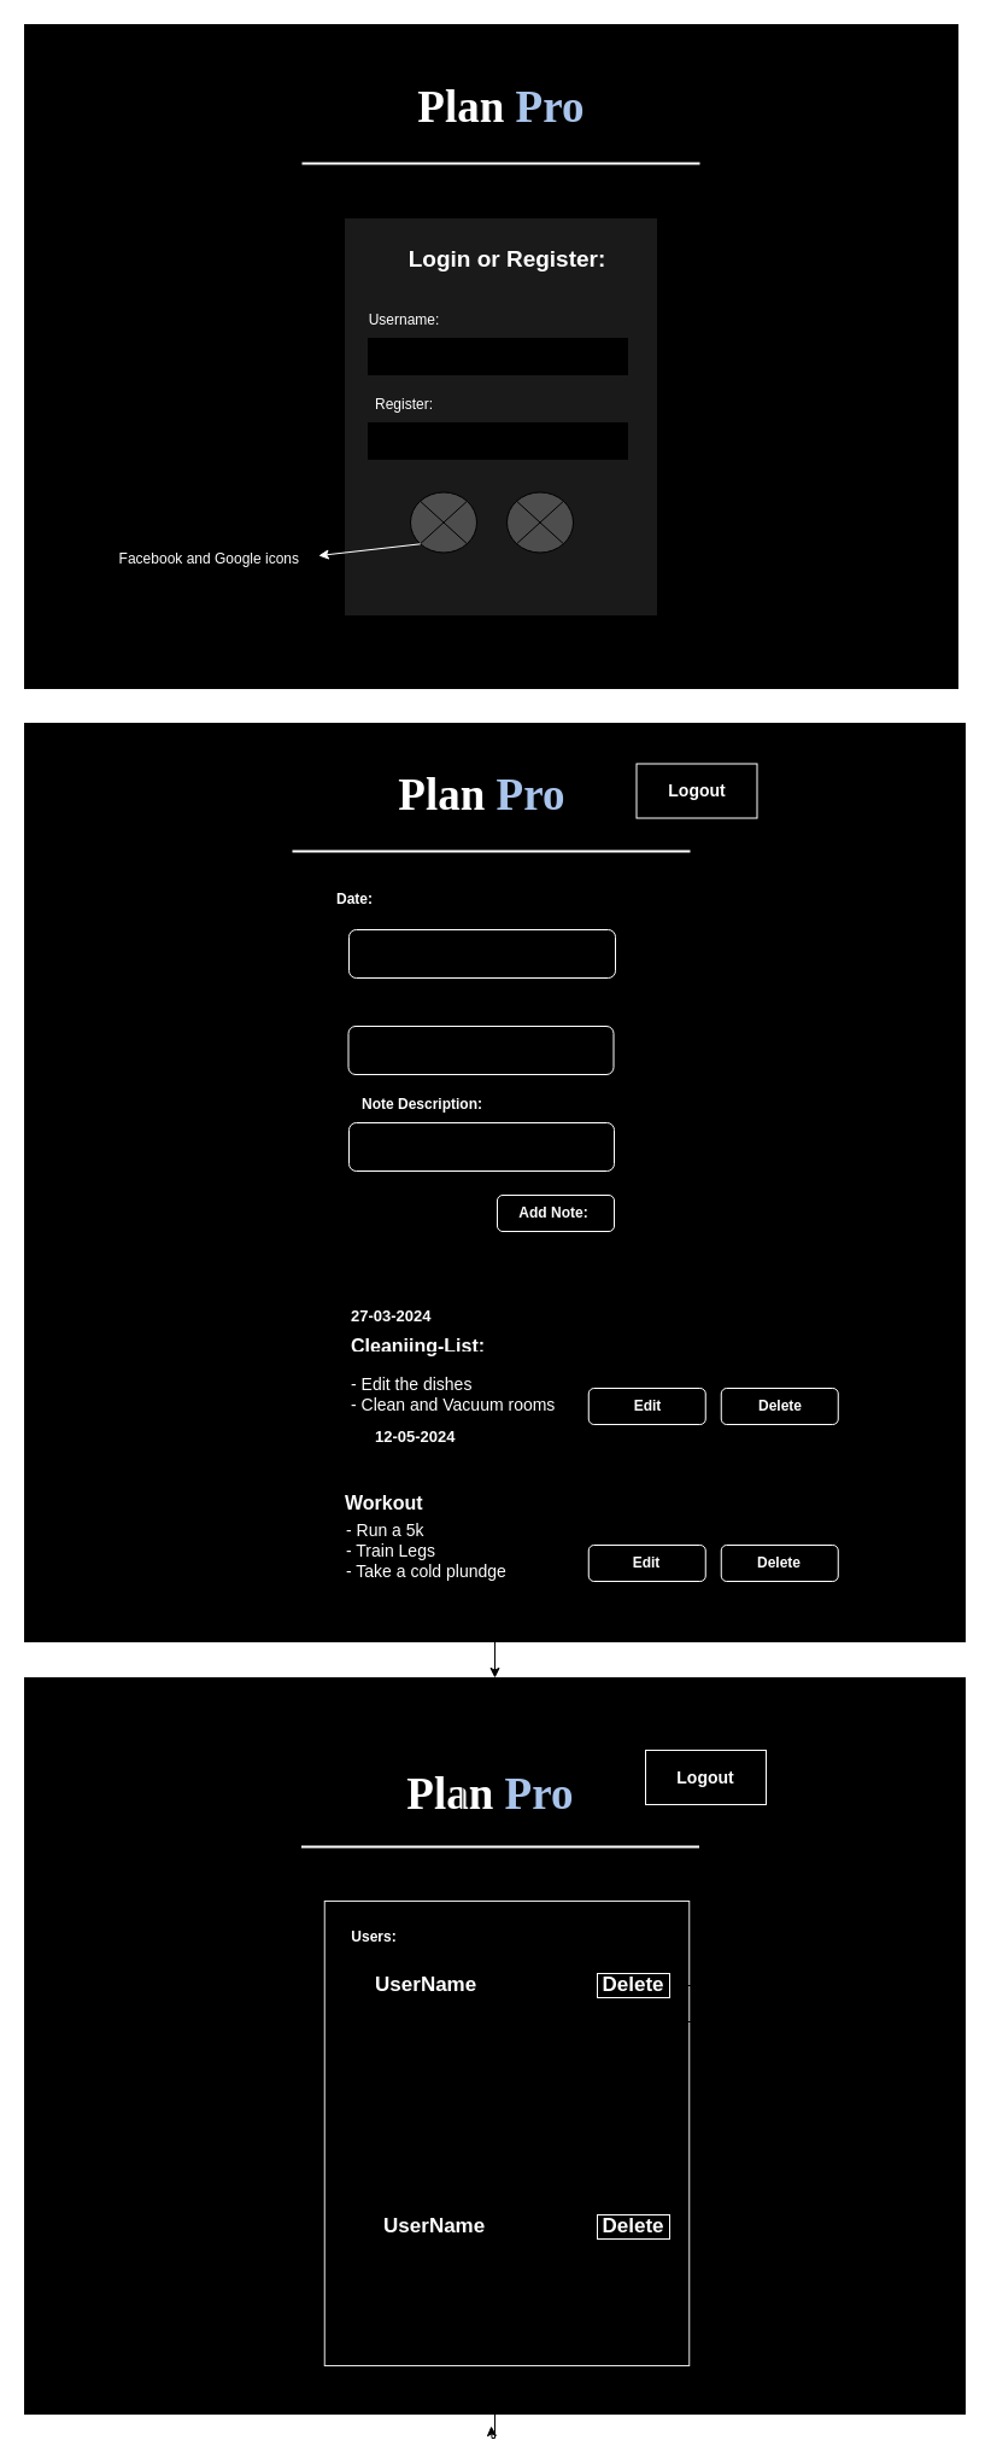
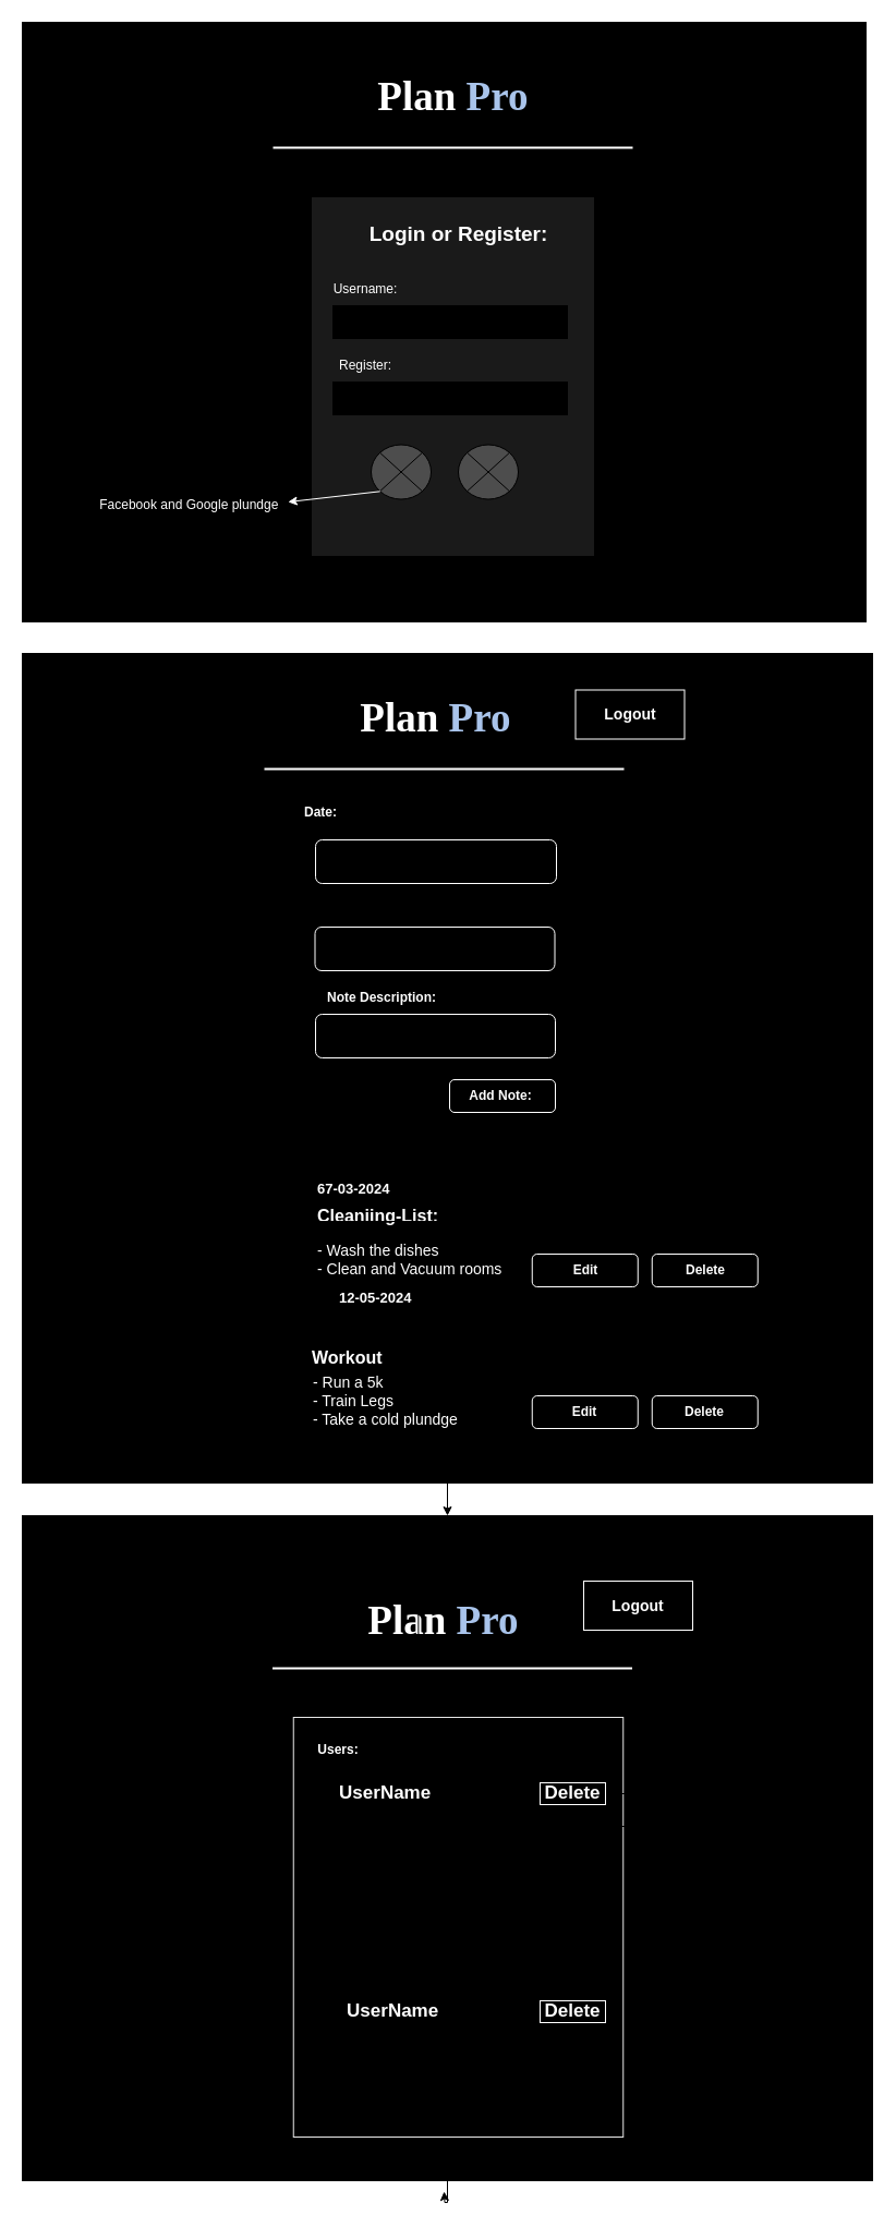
  <mxCell id="0" />
  <mxCell id="1" parent="0" />
  <mxCell id="2" value="" style="rounded=1;whiteSpace=wrap;html=1;arcSize=8;fillColor=#f5f5f5;strokeColor=#666666;fontColor=#333333;" parent="1" vertex="1"><mxGeometry x="535" y="640" width="85" height="30" as="geometry" /></mxCell>
  <mxCell id="3" value="" style="rounded=0;whiteSpace=wrap;html=1;fillColor=#000000;" parent="1" vertex="1"><mxGeometry x="20" y="20" width="774" height="550" as="geometry" /></mxCell>
  <mxCell id="4" value="&lt;font color=&quot;#ffffff&quot; style=&quot;font-size: 37px;&quot;&gt;Plan &lt;/font&gt;&lt;font color=&quot;#a9c4eb&quot; style=&quot;font-size: 37px;&quot;&gt;Pro&lt;/font&gt;&lt;font color=&quot;#ffffff&quot; style=&quot;font-size: 37px;&quot;&gt;&amp;nbsp;&lt;/font&gt;" style="text;html=1;strokeColor=none;fillColor=none;align=center;verticalAlign=top;whiteSpace=wrap;rounded=0;fontStyle=1;fontSize=37;fontFamily=Georgia;" parent="1" vertex="1"><mxGeometry x="305" y="60" width="230" height="30" as="geometry" /></mxCell>
  <mxCell id="5" value="" style="line;strokeWidth=2;html=1;fontColor=#E6E6E6;spacing=3;strokeColor=#FFFFFF;" parent="1" vertex="1"><mxGeometry x="250" y="130" width="330" height="10" as="geometry" /></mxCell>
  <mxCell id="6" value="" style="rounded=0;whiteSpace=wrap;html=1;fillColor=#1A1A1A;" parent="1" vertex="1"><mxGeometry x="285" y="180" width="260" height="330" as="geometry" /></mxCell>
  <mxCell id="7" value="&lt;font color=&quot;#ffffff&quot;&gt;&lt;span style=&quot;font-size: 19px;&quot;&gt;Login or Register:&lt;/span&gt;&lt;/font&gt;" style="text;html=1;strokeColor=none;fillColor=none;align=center;verticalAlign=middle;whiteSpace=wrap;rounded=0;fontStyle=1" parent="1" vertex="1"><mxGeometry x="327.5" y="200" width="185" height="30" as="geometry" /></mxCell>
  <mxCell id="8" value="&lt;font color=&quot;#ffffff&quot;&gt;Username:&lt;/font&gt;" style="text;html=1;strokeColor=none;fillColor=none;align=center;verticalAlign=middle;whiteSpace=wrap;rounded=0;" parent="1" vertex="1"><mxGeometry x="305" y="250" width="60" height="30" as="geometry" /></mxCell>
  <mxCell id="9" value="" style="rounded=0;whiteSpace=wrap;html=1;fillColor=#000000;" parent="1" vertex="1"><mxGeometry x="305" y="280" width="215" height="30" as="geometry" /></mxCell>
  <mxCell id="10" value="&lt;font color=&quot;#ffffff&quot;&gt;Register:&lt;/font&gt;" style="text;html=1;strokeColor=none;fillColor=none;align=center;verticalAlign=middle;whiteSpace=wrap;rounded=0;" parent="1" vertex="1"><mxGeometry x="305" y="320" width="60" height="30" as="geometry" /></mxCell>
  <mxCell id="11" value="" style="rounded=0;whiteSpace=wrap;html=1;fillColor=#000000;" parent="1" vertex="1"><mxGeometry x="305" y="350" width="215" height="30" as="geometry" /></mxCell>
  <mxCell id="12" value="" style="shape=sumEllipse;perimeter=ellipsePerimeter;whiteSpace=wrap;html=1;backgroundOutline=1;fillColor=#4D4D4D;" parent="1" vertex="1"><mxGeometry x="340" y="407.5" width="55" height="50" as="geometry" /></mxCell>
  <mxCell id="13" value="" style="shape=sumEllipse;perimeter=ellipsePerimeter;whiteSpace=wrap;html=1;backgroundOutline=1;fillColor=#4D4D4D;" parent="1" vertex="1"><mxGeometry x="420" y="407.5" width="55" height="50" as="geometry" /></mxCell>
  <mxCell id="14" value="" style="rounded=0;whiteSpace=wrap;html=1;fillColor=#000000;" parent="1" vertex="1"><mxGeometry x="20" y="599" width="780" height="761" as="geometry" /></mxCell>
  <mxCell id="15" value="&lt;font color=&quot;#ffffff&quot; style=&quot;font-size: 37px;&quot;&gt;Plan &lt;/font&gt;&lt;font color=&quot;#a9c4eb&quot; style=&quot;font-size: 37px;&quot;&gt;Pro&lt;/font&gt;&lt;font color=&quot;#ffffff&quot; style=&quot;font-size: 37px;&quot;&gt;&amp;nbsp;&lt;/font&gt;" style="text;html=1;strokeColor=none;fillColor=none;align=center;verticalAlign=top;whiteSpace=wrap;rounded=0;fontStyle=1;fontSize=37;fontFamily=Georgia;" parent="1" vertex="1"><mxGeometry x="289" y="630" width="230" height="30" as="geometry" /></mxCell>
  <mxCell id="16" value="" style="line;strokeWidth=2;html=1;fontColor=#E6E6E6;spacing=3;strokeColor=#FFFFFF;" parent="1" vertex="1"><mxGeometry x="242" y="700" width="330" height="10" as="geometry" /></mxCell>
  <mxCell id="17" value="&lt;font&gt;&lt;b&gt;&lt;font style=&quot;font-size: 14px;&quot;&gt;Logout&lt;/font&gt;&lt;/b&gt;&lt;br&gt;&lt;/font&gt;" style="text;html=1;strokeColor=none;fillColor=none;align=center;verticalAlign=middle;whiteSpace=wrap;rounded=0;fontColor=#FFFFFF;" parent="1" vertex="1"><mxGeometry x="547.5" y="640" width="60" height="30" as="geometry" /></mxCell>
  <mxCell id="18" value="" style="rounded=0;whiteSpace=wrap;html=1;strokeColor=#FFFFFF;fillColor=none;" parent="1" vertex="1"><mxGeometry x="527.5" y="632.5" width="100" height="45" as="geometry" /></mxCell>
  <mxCell id="19" style="edgeStyle=orthogonalEdgeStyle;rounded=0;orthogonalLoop=1;jettySize=auto;html=1;exitX=0.5;exitY=1;exitDx=0;exitDy=0;entryX=1;entryY=0.25;entryDx=0;entryDy=0;" parent="1" source="20" target="23" edge="1"><mxGeometry relative="1" as="geometry" /></mxCell>
  <mxCell id="20" value="" style="rounded=1;whiteSpace=wrap;html=1;fillColor=none;strokeColor=#FFFFFF;" parent="1" vertex="1"><mxGeometry x="288.5" y="850" width="220" height="40" as="geometry" /></mxCell>
  <mxCell id="21" value="" style="rounded=1;whiteSpace=wrap;html=1;fillColor=none;strokeColor=#FFFFFF;" parent="1" vertex="1"><mxGeometry x="289" y="930" width="220" height="40" as="geometry" /></mxCell>
  <mxCell id="22" value="&lt;font color=&quot;#ffffff&quot;&gt;&lt;b&gt;Date:&lt;/b&gt;&lt;/font&gt;" style="text;html=1;strokeColor=none;fillColor=none;align=center;verticalAlign=middle;whiteSpace=wrap;rounded=0;" parent="1" vertex="1"><mxGeometry x="263.5" y="730" width="60" height="30" as="geometry" /></mxCell>
  <mxCell id="23" value="&lt;font color=&quot;#ffffff&quot;&gt;&lt;b&gt;Note Description:&lt;/b&gt;&lt;/font&gt;" style="text;html=1;strokeColor=none;fillColor=none;align=center;verticalAlign=middle;whiteSpace=wrap;rounded=0;" parent="1" vertex="1"><mxGeometry x="296" y="900" width="107.5" height="30" as="geometry" /></mxCell>
  <mxCell id="24" value="" style="rounded=1;whiteSpace=wrap;html=1;fillColor=none;strokeColor=#FFFFFF;" parent="1" vertex="1"><mxGeometry x="289" y="770" width="221" height="40" as="geometry" /></mxCell>
  <mxCell id="25" value="" style="rounded=1;whiteSpace=wrap;html=1;fillColor=none;strokeColor=#FFFFFF;" parent="1" vertex="1"><mxGeometry x="412" y="990" width="97" height="30" as="geometry" /></mxCell>
  <mxCell id="26" value="&lt;font color=&quot;#ffffff&quot;&gt;&lt;b&gt;Add Note:&lt;/b&gt;&lt;/font&gt;" style="text;html=1;strokeColor=none;fillColor=none;align=center;verticalAlign=middle;whiteSpace=wrap;rounded=0;" parent="1" vertex="1"><mxGeometry x="420" y="990" width="77.5" height="30" as="geometry" /></mxCell>
  <mxCell id="27" value="&lt;font style=&quot;font-size: 16px;&quot;&gt;Cleaniing-List:&lt;/font&gt;" style="text;html=1;strokeColor=none;fillColor=none;align=left;verticalAlign=middle;whiteSpace=wrap;rounded=0;fontStyle=1;fontColor=#FFFFFF;" parent="1" vertex="1"><mxGeometry x="288.5" y="1100" width="133.75" height="30" as="geometry" /></mxCell>
  <mxCell id="28" style="edgeStyle=orthogonalEdgeStyle;rounded=0;orthogonalLoop=1;jettySize=auto;html=1;exitX=0.5;exitY=0;exitDx=0;exitDy=0;" parent="1" source="29" target="35" edge="1"><mxGeometry relative="1" as="geometry" /></mxCell>
- <mxCell id="29" value="&lt;span style=&quot;font-weight: 400; font-size: 14px;&quot;&gt;- Edit the dishes&amp;nbsp;&lt;br style=&quot;font-size: 14px;&quot;&gt;- Clean and Vacuum rooms&lt;br style=&quot;font-size: 14px;&quot;&gt;&lt;/span&gt;" style="text;html=1;strokeColor=none;fillColor=none;align=left;verticalAlign=middle;whiteSpace=wrap;rounded=0;fontStyle=1;fontColor=#FFFFFF;fontSize=14;" parent="1" vertex="1"><mxGeometry x="289" y="1140" width="251" height="30" as="geometry" /></mxCell>
+ <mxCell id="29" value="&lt;span style=&quot;font-weight: 400; font-size: 14px;&quot;&gt;- Wash the dishes&amp;nbsp;&lt;br style=&quot;font-size: 14px;&quot;&gt;- Clean and Vacuum rooms&lt;br style=&quot;font-size: 14px;&quot;&gt;&lt;/span&gt;" style="text;html=1;strokeColor=none;fillColor=none;align=left;verticalAlign=middle;whiteSpace=wrap;rounded=0;fontStyle=1;fontColor=#FFFFFF;fontSize=14;" parent="1" vertex="1"><mxGeometry x="289" y="1140" width="251" height="30" as="geometry" /></mxCell>
  <mxCell id="30" value="&lt;span style=&quot;font-weight: 400; font-size: 14px;&quot;&gt;- Run a 5k&lt;br&gt;- Train Legs&amp;nbsp;&lt;br&gt;- Take a cold plundge&amp;nbsp;&lt;br style=&quot;font-size: 14px;&quot;&gt;&lt;/span&gt;" style="text;html=1;strokeColor=none;fillColor=none;align=left;verticalAlign=middle;whiteSpace=wrap;rounded=0;fontStyle=1;fontColor=#FFFFFF;fontSize=14;" parent="1" vertex="1"><mxGeometry x="285" y="1270" width="251" height="30" as="geometry" /></mxCell>
  <mxCell id="31" value="&lt;span style=&quot;font-size: 16px;&quot;&gt;Workout&amp;nbsp;&lt;/span&gt;" style="text;html=1;strokeColor=none;fillColor=none;align=left;verticalAlign=middle;whiteSpace=wrap;rounded=0;fontStyle=1;fontColor=#FFFFFF;" parent="1" vertex="1"><mxGeometry x="284" y="1230" width="133.75" height="30" as="geometry" /></mxCell>
- <mxCell id="32" value="&lt;span style=&quot;font-size: 13px;&quot;&gt;27-03-2024&lt;/span&gt;" style="text;html=1;strokeColor=none;fillColor=none;align=left;verticalAlign=middle;whiteSpace=wrap;rounded=0;fontStyle=1;fontColor=#FFFFFF;" parent="1" vertex="1"><mxGeometry x="289" y="1080" width="133.75" height="20" as="geometry" /></mxCell>
+ <mxCell id="32" value="&lt;span style=&quot;font-size: 13px;&quot;&gt;67-03-2024&lt;/span&gt;" style="text;html=1;strokeColor=none;fillColor=none;align=left;verticalAlign=middle;whiteSpace=wrap;rounded=0;fontStyle=1;fontColor=#FFFFFF;" parent="1" vertex="1"><mxGeometry x="289" y="1080" width="133.75" height="20" as="geometry" /></mxCell>
  <mxCell id="33" value="&lt;span style=&quot;font-size: 13px;&quot;&gt;12-05-2024&lt;/span&gt;" style="text;html=1;strokeColor=none;fillColor=none;align=left;verticalAlign=middle;whiteSpace=wrap;rounded=0;fontStyle=1;fontColor=#FFFFFF;" parent="1" vertex="1"><mxGeometry x="309" y="1180" width="133.75" height="20" as="geometry" /></mxCell>
  <mxCell id="34" style="edgeStyle=orthogonalEdgeStyle;rounded=0;orthogonalLoop=1;jettySize=auto;html=1;" parent="1" source="35" edge="1"><mxGeometry relative="1" as="geometry"><mxPoint x="407" y="2010" as="targetPoint" /></mxGeometry></mxCell>
  <mxCell id="35" value="" style="rounded=0;whiteSpace=wrap;html=1;fillColor=#000000;" parent="1" vertex="1"><mxGeometry x="20" y="1390" width="780" height="610" as="geometry" /></mxCell>
  <mxCell id="36" value="" style="endArrow=classic;html=1;rounded=0;strokeColor=#FFFFFF;exitX=0;exitY=1;exitDx=0;exitDy=0;entryX=0.315;entryY=0.8;entryDx=0;entryDy=0;entryPerimeter=0;" parent="1" source="12" target="3" edge="1"><mxGeometry width="50" height="50" relative="1" as="geometry"><mxPoint x="230" y="530" as="sourcePoint" /><mxPoint x="280" y="480" as="targetPoint" /></mxGeometry></mxCell>
- <mxCell id="37" value="Facebook and Google icons&amp;nbsp;" style="text;html=1;strokeColor=none;fillColor=none;align=center;verticalAlign=middle;whiteSpace=wrap;rounded=0;fontColor=#FFFFFF;" parent="1" vertex="1"><mxGeometry x="80" y="422" width="190" height="82.5" as="geometry" /></mxCell>
+ <mxCell id="37" value="Facebook and Google plundge&amp;nbsp;" style="text;html=1;strokeColor=none;fillColor=none;align=center;verticalAlign=middle;whiteSpace=wrap;rounded=0;fontColor=#FFFFFF;" parent="1" vertex="1"><mxGeometry x="80" y="422" width="190" height="82.5" as="geometry" /></mxCell>
  <mxCell id="38" value="" style="rounded=0;whiteSpace=wrap;html=1;fillColor=none;strokeColor=#E6E6E6;" parent="1" vertex="1"><mxGeometry x="268.75" y="1575" width="302.5" height="385" as="geometry" /></mxCell>
  <mxCell id="39" value="" style="rounded=0;whiteSpace=wrap;html=1;strokeColor=#FFFFFF;fillColor=none;" parent="1" vertex="1"><mxGeometry x="535" y="1450" width="100" height="45" as="geometry" /></mxCell>
  <mxCell id="40" value="&lt;font&gt;&lt;b&gt;&lt;font style=&quot;font-size: 14px;&quot;&gt;Logout&lt;/font&gt;&lt;/b&gt;&lt;br&gt;&lt;/font&gt;" style="text;html=1;strokeColor=none;fillColor=none;align=center;verticalAlign=middle;whiteSpace=wrap;rounded=0;fontColor=#FFFFFF;" parent="1" vertex="1"><mxGeometry x="555" y="1457.5" width="60" height="30" as="geometry" /></mxCell>
  <mxCell id="41" value="&lt;font color=&quot;#ffffff&quot; style=&quot;font-size: 37px;&quot;&gt;Plan &lt;/font&gt;&lt;font color=&quot;#a9c4eb&quot; style=&quot;font-size: 37px;&quot;&gt;Pro&lt;/font&gt;&lt;font color=&quot;#ffffff&quot; style=&quot;font-size: 37px;&quot;&gt;&amp;nbsp;&lt;/font&gt;" style="text;html=1;strokeColor=none;fillColor=none;align=center;verticalAlign=top;whiteSpace=wrap;rounded=0;fontStyle=1;fontSize=37;fontFamily=Georgia;" parent="1" vertex="1"><mxGeometry x="295.5" y="1457.5" width="230" height="30" as="geometry" /></mxCell>
  <mxCell id="42" style="edgeStyle=orthogonalEdgeStyle;rounded=0;orthogonalLoop=1;jettySize=auto;html=1;exitX=0.5;exitY=1;exitDx=0;exitDy=0;entryX=0.382;entryY=-0.161;entryDx=0;entryDy=0;entryPerimeter=0;" parent="1" source="41" target="41" edge="1"><mxGeometry relative="1" as="geometry" /></mxCell>
  <mxCell id="43" style="edgeStyle=orthogonalEdgeStyle;rounded=0;orthogonalLoop=1;jettySize=auto;html=1;exitX=0.5;exitY=1;exitDx=0;exitDy=0;" parent="1" source="41" target="41" edge="1"><mxGeometry relative="1" as="geometry" /></mxCell>
  <mxCell id="44" value="" style="line;strokeWidth=2;html=1;fontColor=#E6E6E6;spacing=3;strokeColor=#FFFFFF;" parent="1" vertex="1"><mxGeometry x="249.5" y="1510" width="330" height="40" as="geometry" /></mxCell>
  <mxCell id="45" value="&lt;font color=&quot;#ffffff&quot;&gt;&lt;b&gt;Edit&lt;/b&gt;&lt;/font&gt;" style="text;html=1;strokeColor=none;fillColor=none;align=center;verticalAlign=middle;whiteSpace=wrap;rounded=0;" parent="1" vertex="1"><mxGeometry x="497.5" y="1150" width="77.5" height="30" as="geometry" /></mxCell>
  <mxCell id="46" value="&lt;font color=&quot;#ffffff&quot;&gt;&lt;b&gt;Delete&lt;/b&gt;&lt;/font&gt;" style="text;html=1;strokeColor=none;fillColor=none;align=center;verticalAlign=middle;whiteSpace=wrap;rounded=0;" parent="1" vertex="1"><mxGeometry x="607.5" y="1150" width="77.5" height="30" as="geometry" /></mxCell>
  <mxCell id="47" value="" style="rounded=1;whiteSpace=wrap;html=1;fillColor=none;strokeColor=#FFFFFF;" parent="1" vertex="1"><mxGeometry x="487.75" y="1150" width="97" height="30" as="geometry" /></mxCell>
  <mxCell id="48" value="" style="rounded=1;whiteSpace=wrap;html=1;fillColor=none;strokeColor=#FFFFFF;" parent="1" vertex="1"><mxGeometry x="597.75" y="1150" width="97" height="30" as="geometry" /></mxCell>
  <mxCell id="49" value="" style="rounded=1;whiteSpace=wrap;html=1;fillColor=none;strokeColor=#FFFFFF;" parent="1" vertex="1"><mxGeometry x="487.75" y="1280" width="97" height="30" as="geometry" /></mxCell>
  <mxCell id="50" value="" style="rounded=1;whiteSpace=wrap;html=1;fillColor=none;strokeColor=#FFFFFF;" parent="1" vertex="1"><mxGeometry x="597.75" y="1280" width="97" height="30" as="geometry" /></mxCell>
  <mxCell id="51" value="&lt;b&gt;Edit&lt;/b&gt;" style="text;html=1;strokeColor=none;fillColor=none;align=center;verticalAlign=middle;whiteSpace=wrap;rounded=0;fontColor=#FFFFFF;" parent="1" vertex="1"><mxGeometry x="506.25" y="1280" width="60" height="30" as="geometry" /></mxCell>
  <mxCell id="52" value="&lt;b&gt;Delete&lt;/b&gt;" style="text;html=1;strokeColor=none;fillColor=none;align=center;verticalAlign=middle;whiteSpace=wrap;rounded=0;fontColor=#FFFFFF;" parent="1" vertex="1"><mxGeometry x="616.25" y="1280" width="60" height="30" as="geometry" /></mxCell>
  <mxCell id="53" value="&lt;b&gt;Users:&lt;/b&gt;" style="text;html=1;strokeColor=none;fillColor=none;align=center;verticalAlign=middle;whiteSpace=wrap;rounded=0;fontColor=#FFFFFF;" parent="1" vertex="1"><mxGeometry x="280" y="1590" width="60" height="30" as="geometry" /></mxCell>
  <mxCell id="54" style="edgeStyle=orthogonalEdgeStyle;rounded=0;orthogonalLoop=1;jettySize=auto;html=1;exitX=0.5;exitY=1;exitDx=0;exitDy=0;entryX=0.25;entryY=1;entryDx=0;entryDy=0;" parent="1" source="53" target="53" edge="1"><mxGeometry relative="1" as="geometry" /></mxCell>
  <mxCell id="55" value="&lt;b&gt;&lt;font style=&quot;font-size: 17px;&quot;&gt;Delete&lt;/font&gt;&lt;/b&gt;" style="text;html=1;strokeColor=none;fillColor=none;align=center;verticalAlign=middle;whiteSpace=wrap;rounded=0;fontColor=#FFFFFF;" parent="1" vertex="1"><mxGeometry x="495" y="1630" width="60" height="30" as="geometry" /></mxCell>
  <mxCell id="56" value="&lt;b&gt;&lt;font style=&quot;font-size: 17px;&quot;&gt;UserName&amp;nbsp;&lt;/font&gt;&lt;/b&gt;" style="text;html=1;strokeColor=none;fillColor=none;align=center;verticalAlign=middle;whiteSpace=wrap;rounded=0;fontColor=#FFFFFF;" parent="1" vertex="1"><mxGeometry x="272.88" y="1630" width="165" height="30" as="geometry" /></mxCell>
  <mxCell id="57" value="&lt;b&gt;&lt;font style=&quot;font-size: 17px;&quot;&gt;UserName&amp;nbsp;&lt;/font&gt;&lt;/b&gt;" style="text;html=1;strokeColor=none;fillColor=none;align=center;verticalAlign=middle;whiteSpace=wrap;rounded=0;fontColor=#FFFFFF;" parent="1" vertex="1"><mxGeometry x="280" y="1830" width="165" height="30" as="geometry" /></mxCell>
  <mxCell id="58" value="&lt;b&gt;&lt;font style=&quot;font-size: 17px;&quot;&gt;Delete&lt;/font&gt;&lt;/b&gt;" style="text;html=1;strokeColor=none;fillColor=none;align=center;verticalAlign=middle;whiteSpace=wrap;rounded=0;fontColor=#FFFFFF;" parent="1" vertex="1"><mxGeometry x="495" y="1830" width="60" height="30" as="geometry" /></mxCell>
  <mxCell id="59" style="edgeStyle=orthogonalEdgeStyle;rounded=0;orthogonalLoop=1;jettySize=auto;html=1;exitX=0.5;exitY=1;exitDx=0;exitDy=0;entryX=0.5;entryY=1;entryDx=0;entryDy=0;" parent="1" edge="1"><mxGeometry relative="1" as="geometry"><mxPoint x="460.5" y="1655" as="sourcePoint" /><mxPoint x="460.5" y="1660" as="targetPoint" /></mxGeometry></mxCell>
  <mxCell id="60" style="edgeStyle=orthogonalEdgeStyle;rounded=0;orthogonalLoop=1;jettySize=auto;html=1;exitX=0.5;exitY=1;exitDx=0;exitDy=0;entryX=0.25;entryY=1;entryDx=0;entryDy=0;" parent="1" source="61" target="55" edge="1"><mxGeometry relative="1" as="geometry" /></mxCell>
  <mxCell id="61" value="" style="rounded=0;whiteSpace=wrap;html=1;strokeColor=#FFFFFF;fillColor=none;" parent="1" vertex="1"><mxGeometry x="495" y="1635" width="60" height="20" as="geometry" /></mxCell>
  <mxCell id="62" style="edgeStyle=orthogonalEdgeStyle;rounded=0;orthogonalLoop=1;jettySize=auto;html=1;entryX=1;entryY=0.5;entryDx=0;entryDy=0;" parent="1" target="61" edge="1"><mxGeometry relative="1" as="geometry"><mxPoint x="510" y="1680" as="sourcePoint" /></mxGeometry></mxCell>
  <mxCell id="63" value="" style="rounded=0;whiteSpace=wrap;html=1;strokeColor=#FFFFFF;fillColor=none;" parent="1" vertex="1"><mxGeometry x="495" y="1835" width="60" height="20" as="geometry" /></mxCell>
